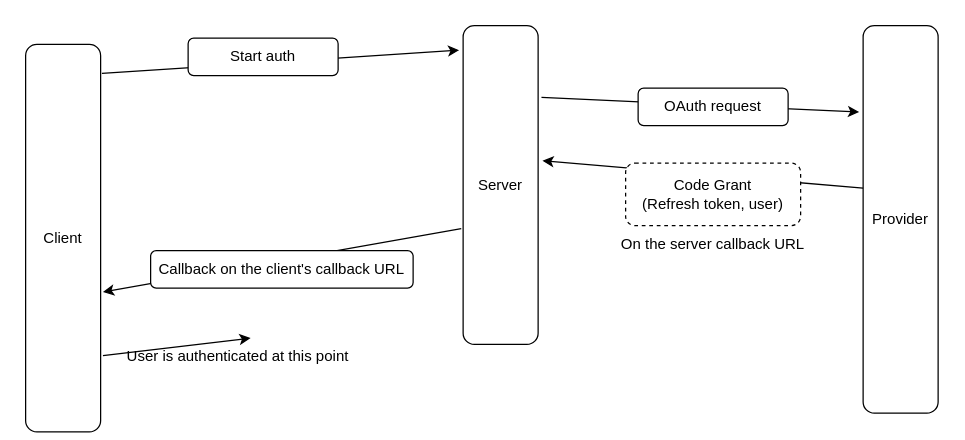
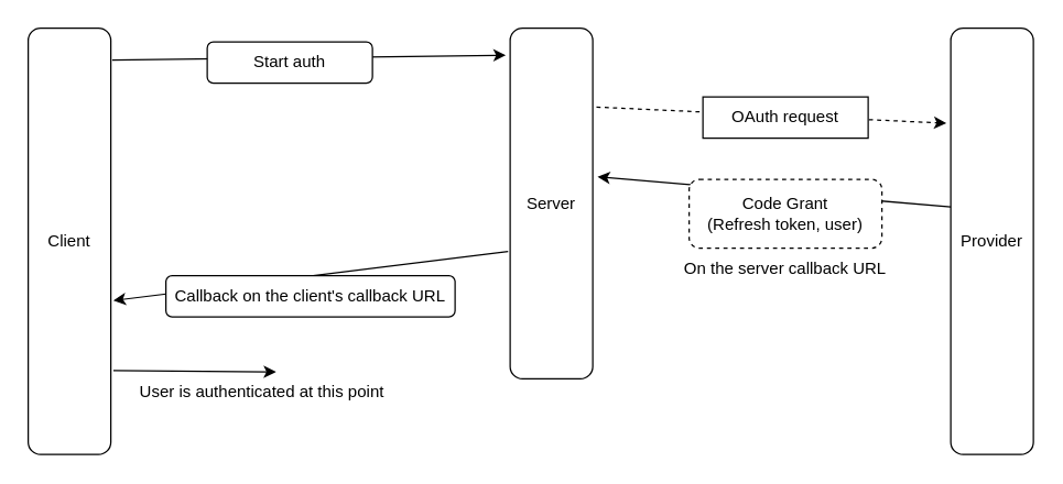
  <mxCell id="0" />
  <mxCell id="1" parent="0" />
- <mxCell id="2" value="Client" style="rounded=1;whiteSpace=wrap;html=1;" vertex="1" parent="1"><mxGeometry x="20" y="35" width="60" height="310" as="geometry" /></mxCell>
+ <mxCell id="2" value="Client" style="rounded=1;whiteSpace=wrap;html=1;" vertex="1" parent="1"><mxGeometry x="20" y="20" width="60" height="310" as="geometry" /></mxCell>
  <mxCell id="3" value="Server" style="rounded=1;whiteSpace=wrap;html=1;" vertex="1" parent="1"><mxGeometry x="370" y="20" width="60" height="255" as="geometry" /></mxCell>
  <mxCell id="4" value="" style="endArrow=classic;html=1;exitX=1.017;exitY=0.075;exitDx=0;exitDy=0;exitPerimeter=0;entryX=-0.053;entryY=0.077;entryDx=0;entryDy=0;entryPerimeter=0;" edge="1" parent="1" source="2" target="3"><mxGeometry width="50" height="50" relative="1" as="geometry"><mxPoint x="260" y="240" as="sourcePoint" /><mxPoint x="310" y="190" as="targetPoint" /></mxGeometry></mxCell>
  <mxCell id="5" value="Start auth" style="rounded=1;whiteSpace=wrap;html=1;" vertex="1" parent="1"><mxGeometry x="150" y="30" width="120" height="30" as="geometry" /></mxCell>
  <mxCell id="6" value="Provider" style="rounded=1;whiteSpace=wrap;html=1;" vertex="1" parent="1"><mxGeometry x="690" y="20" width="60" height="310" as="geometry" /></mxCell>
- <mxCell id="7" value="" style="endArrow=classic;html=1;entryX=-0.053;entryY=0.223;entryDx=0;entryDy=0;entryPerimeter=0;exitX=1.045;exitY=0.225;exitDx=0;exitDy=0;exitPerimeter=0;" edge="1" parent="1" source="3" target="6"><mxGeometry width="50" height="50" relative="1" as="geometry"><mxPoint x="440" y="90" as="sourcePoint" /><mxPoint x="490" y="40" as="targetPoint" /></mxGeometry></mxCell>
- <mxCell id="8" value="OAuth request" style="rounded=1;whiteSpace=wrap;html=1;" vertex="1" parent="1"><mxGeometry x="510" y="70" width="120" height="30" as="geometry" /></mxCell>
+ <mxCell id="7" value="" style="endArrow=classic;html=1;entryX=-0.053;entryY=0.223;entryDx=0;entryDy=0;entryPerimeter=0;exitX=1.045;exitY=0.225;exitDx=0;exitDy=0;exitPerimeter=0;dashed=1;" edge="1" parent="1" source="3" target="6"><mxGeometry width="50" height="50" relative="1" as="geometry"><mxPoint x="440" y="90" as="sourcePoint" /><mxPoint x="490" y="40" as="targetPoint" /></mxGeometry></mxCell>
+ <mxCell id="8" value="OAuth request" style="whiteSpace=wrap;html=1;rounded=0;" vertex="1" parent="1"><mxGeometry x="510" y="70" width="120" height="30" as="geometry" /></mxCell>
  <mxCell id="9" value="" style="endArrow=classic;html=1;entryX=1.058;entryY=0.424;entryDx=0;entryDy=0;entryPerimeter=0;" edge="1" parent="1" target="3"><mxGeometry width="50" height="50" relative="1" as="geometry"><mxPoint x="690" y="150" as="sourcePoint" /><mxPoint x="460" y="190" as="targetPoint" /></mxGeometry></mxCell>
  <mxCell id="10" value="Code Grant&lt;br&gt;(Refresh token, user)" style="rounded=1;whiteSpace=wrap;html=1;dashed=1;" vertex="1" parent="1"><mxGeometry x="500" y="130" width="140" height="50" as="geometry" /></mxCell>
  <mxCell id="11" value="On the server callback URL" style="text;html=1;strokeColor=none;fillColor=none;align=center;verticalAlign=middle;whiteSpace=wrap;rounded=0;" vertex="1" parent="1"><mxGeometry x="475" y="180" width="190" height="30" as="geometry" /></mxCell>
  <mxCell id="12" value="" style="endArrow=classic;html=1;exitX=-0.025;exitY=0.637;exitDx=0;exitDy=0;exitPerimeter=0;entryX=1.031;entryY=0.639;entryDx=0;entryDy=0;entryPerimeter=0;" edge="1" parent="1" source="3" target="2"><mxGeometry width="50" height="50" relative="1" as="geometry"><mxPoint x="210" y="230" as="sourcePoint" /><mxPoint x="260" y="180" as="targetPoint" /></mxGeometry></mxCell>
  <mxCell id="13" value="Callback on the client's callback URL" style="rounded=1;whiteSpace=wrap;html=1;" vertex="1" parent="1"><mxGeometry x="120" y="200" width="210" height="30" as="geometry" /></mxCell>
  <mxCell id="14" value="" style="endArrow=classic;html=1;exitX=1.031;exitY=0.803;exitDx=0;exitDy=0;exitPerimeter=0;" edge="1" parent="1" source="2"><mxGeometry width="50" height="50" relative="1" as="geometry"><mxPoint x="270" y="220" as="sourcePoint" /><mxPoint x="200" y="270" as="targetPoint" /></mxGeometry></mxCell>
  <mxCell id="15" value="User is authenticated at this point" style="text;html=1;strokeColor=none;fillColor=none;align=center;verticalAlign=middle;whiteSpace=wrap;rounded=0;" vertex="1" parent="1"><mxGeometry x="90" y="270" width="200" height="30" as="geometry" /></mxCell>
